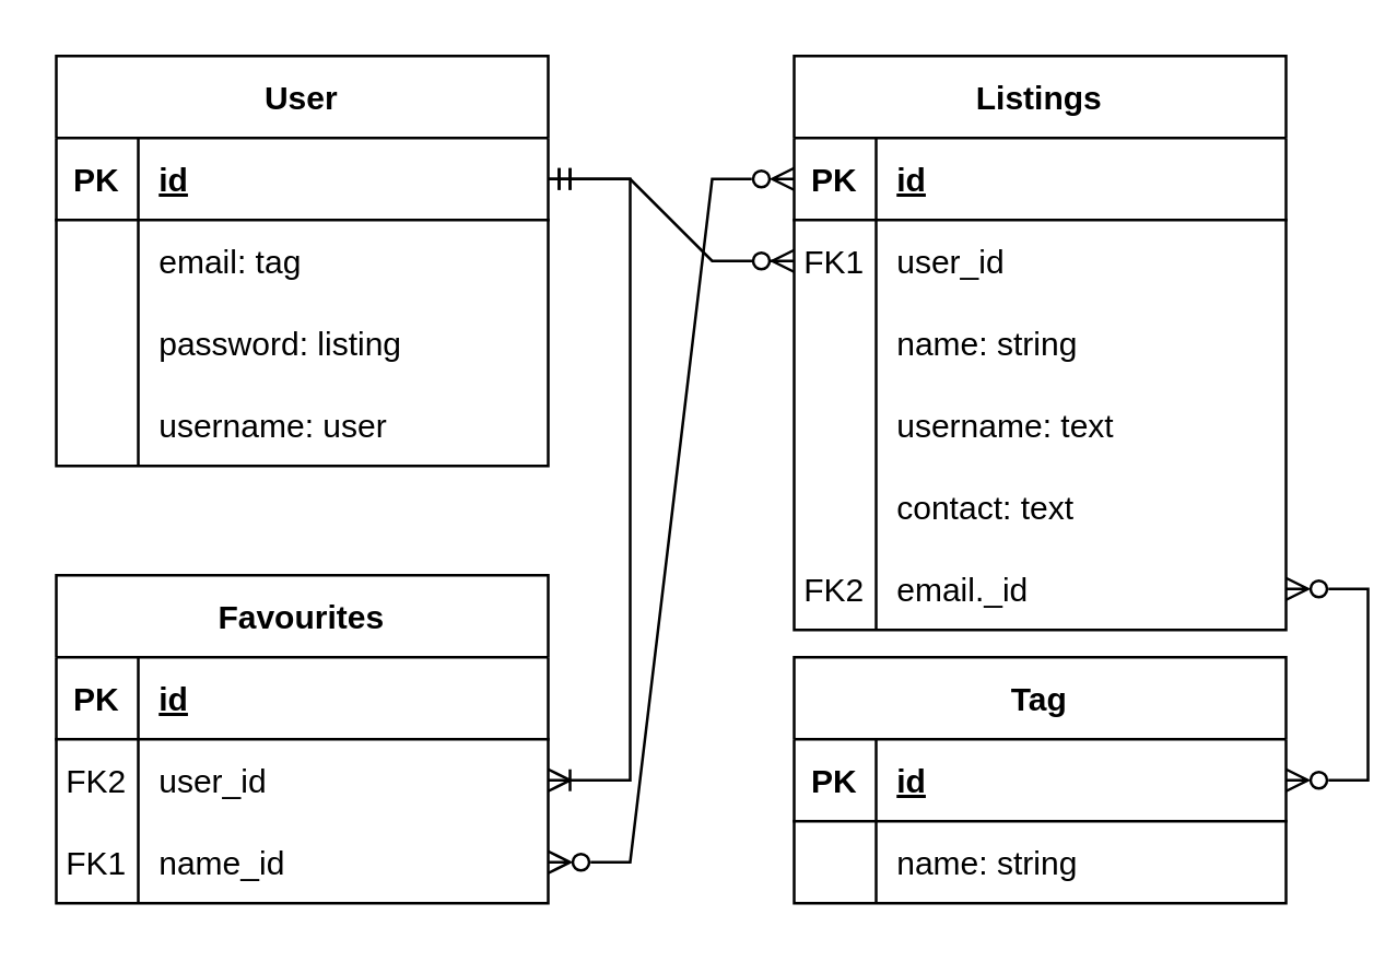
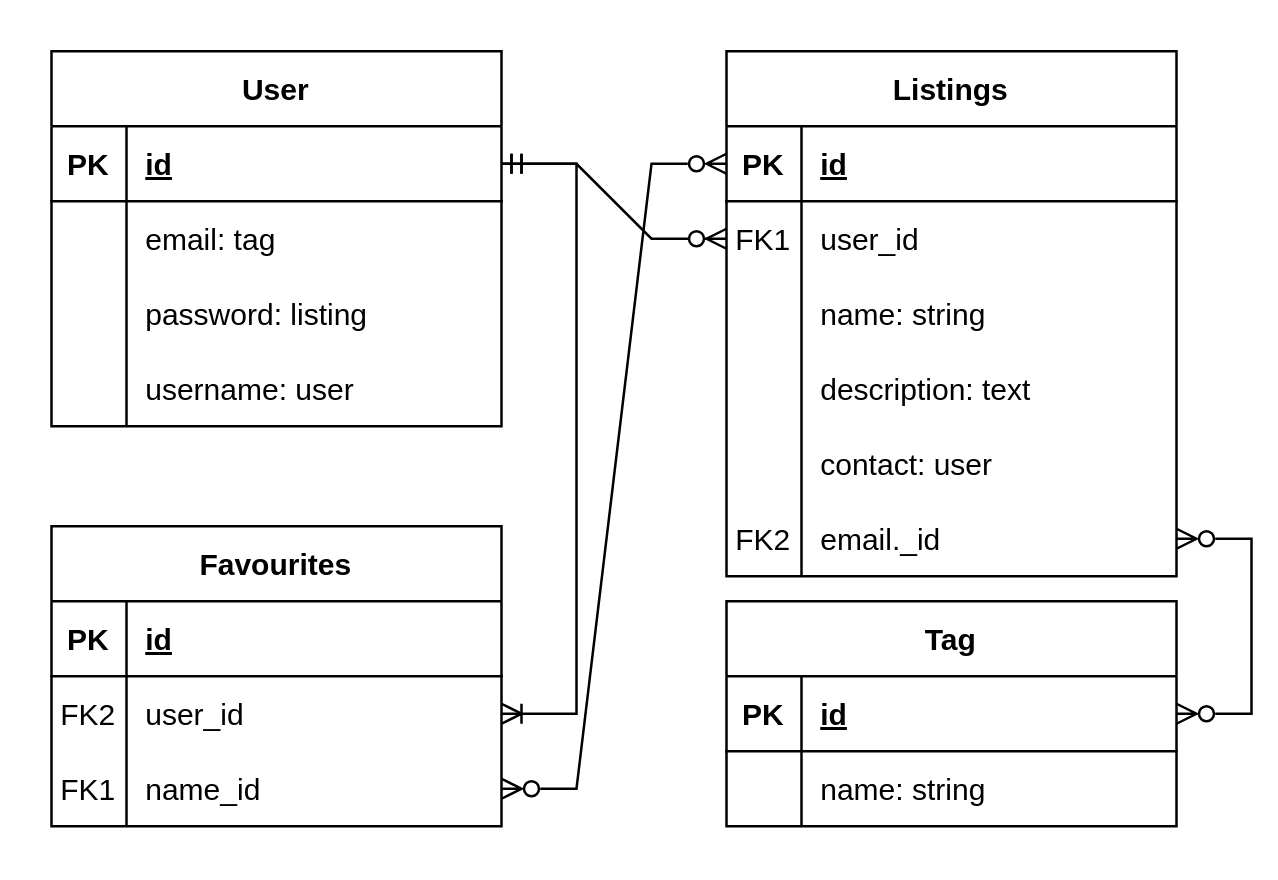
  <mxCell id="0" />
  <mxCell id="1" parent="0" />
  <mxCell id="2" value="User" style="shape=table;startSize=30;container=1;collapsible=1;childLayout=tableLayout;fixedRows=1;rowLines=0;fontStyle=1;align=center;resizeLast=1;" vertex="1" parent="1"><mxGeometry x="20" y="20" width="180" height="150" as="geometry" /></mxCell>
  <mxCell id="3" value="" style="shape=tableRow;horizontal=0;startSize=0;swimlaneHead=0;swimlaneBody=0;fillColor=none;collapsible=0;dropTarget=0;points=[[0,0.5],[1,0.5]];portConstraint=eastwest;top=0;left=0;right=0;bottom=1;" vertex="1" parent="2"><mxGeometry y="30" width="180" height="30" as="geometry" /></mxCell>
  <mxCell id="4" value="PK" style="shape=partialRectangle;connectable=0;fillColor=none;top=0;left=0;bottom=0;right=0;fontStyle=1;overflow=hidden;" vertex="1" parent="3"><mxGeometry width="30" height="30" as="geometry"><mxRectangle width="30" height="30" as="alternateBounds" /></mxGeometry></mxCell>
  <mxCell id="5" value="id" style="shape=partialRectangle;connectable=0;fillColor=none;top=0;left=0;bottom=0;right=0;align=left;spacingLeft=6;fontStyle=5;overflow=hidden;" vertex="1" parent="3"><mxGeometry x="30" width="150" height="30" as="geometry"><mxRectangle width="150" height="30" as="alternateBounds" /></mxGeometry></mxCell>
  <mxCell id="6" value="" style="shape=tableRow;horizontal=0;startSize=0;swimlaneHead=0;swimlaneBody=0;fillColor=none;collapsible=0;dropTarget=0;points=[[0,0.5],[1,0.5]];portConstraint=eastwest;top=0;left=0;right=0;bottom=0;" vertex="1" parent="2"><mxGeometry y="60" width="180" height="30" as="geometry" /></mxCell>
  <mxCell id="7" value="" style="shape=partialRectangle;connectable=0;fillColor=none;top=0;left=0;bottom=0;right=0;editable=1;overflow=hidden;" vertex="1" parent="6"><mxGeometry width="30" height="30" as="geometry"><mxRectangle width="30" height="30" as="alternateBounds" /></mxGeometry></mxCell>
  <mxCell id="8" value="email: tag" style="shape=partialRectangle;connectable=0;fillColor=none;top=0;left=0;bottom=0;right=0;align=left;spacingLeft=6;overflow=hidden;" vertex="1" parent="6"><mxGeometry x="30" width="150" height="30" as="geometry"><mxRectangle width="150" height="30" as="alternateBounds" /></mxGeometry></mxCell>
  <mxCell id="9" value="" style="shape=tableRow;horizontal=0;startSize=0;swimlaneHead=0;swimlaneBody=0;fillColor=none;collapsible=0;dropTarget=0;points=[[0,0.5],[1,0.5]];portConstraint=eastwest;top=0;left=0;right=0;bottom=0;" vertex="1" parent="2"><mxGeometry y="90" width="180" height="30" as="geometry" /></mxCell>
  <mxCell id="10" value="" style="shape=partialRectangle;connectable=0;fillColor=none;top=0;left=0;bottom=0;right=0;editable=1;overflow=hidden;" vertex="1" parent="9"><mxGeometry width="30" height="30" as="geometry"><mxRectangle width="30" height="30" as="alternateBounds" /></mxGeometry></mxCell>
  <mxCell id="11" value="password: listing" style="shape=partialRectangle;connectable=0;fillColor=none;top=0;left=0;bottom=0;right=0;align=left;spacingLeft=6;overflow=hidden;" vertex="1" parent="9"><mxGeometry x="30" width="150" height="30" as="geometry"><mxRectangle width="150" height="30" as="alternateBounds" /></mxGeometry></mxCell>
  <mxCell id="12" value="" style="shape=tableRow;horizontal=0;startSize=0;swimlaneHead=0;swimlaneBody=0;fillColor=none;collapsible=0;dropTarget=0;points=[[0,0.5],[1,0.5]];portConstraint=eastwest;top=0;left=0;right=0;bottom=0;" vertex="1" parent="2"><mxGeometry y="120" width="180" height="30" as="geometry" /></mxCell>
  <mxCell id="13" value="" style="shape=partialRectangle;connectable=0;fillColor=none;top=0;left=0;bottom=0;right=0;editable=1;overflow=hidden;" vertex="1" parent="12"><mxGeometry width="30" height="30" as="geometry"><mxRectangle width="30" height="30" as="alternateBounds" /></mxGeometry></mxCell>
  <mxCell id="14" value="username: user" style="shape=partialRectangle;connectable=0;fillColor=none;top=0;left=0;bottom=0;right=0;align=left;spacingLeft=6;overflow=hidden;" vertex="1" parent="12"><mxGeometry x="30" width="150" height="30" as="geometry"><mxRectangle width="150" height="30" as="alternateBounds" /></mxGeometry></mxCell>
  <mxCell id="15" value="Listings" style="shape=table;startSize=30;container=1;collapsible=1;childLayout=tableLayout;fixedRows=1;rowLines=0;fontStyle=1;align=center;resizeLast=1;" vertex="1" parent="1"><mxGeometry x="290" y="20" width="180" height="210" as="geometry" /></mxCell>
  <mxCell id="16" value="" style="shape=tableRow;horizontal=0;startSize=0;swimlaneHead=0;swimlaneBody=0;fillColor=none;collapsible=0;dropTarget=0;points=[[0,0.5],[1,0.5]];portConstraint=eastwest;top=0;left=0;right=0;bottom=1;" vertex="1" parent="15"><mxGeometry y="30" width="180" height="30" as="geometry" /></mxCell>
  <mxCell id="17" value="PK" style="shape=partialRectangle;connectable=0;fillColor=none;top=0;left=0;bottom=0;right=0;fontStyle=1;overflow=hidden;" vertex="1" parent="16"><mxGeometry width="30" height="30" as="geometry"><mxRectangle width="30" height="30" as="alternateBounds" /></mxGeometry></mxCell>
  <mxCell id="18" value="id" style="shape=partialRectangle;connectable=0;fillColor=none;top=0;left=0;bottom=0;right=0;align=left;spacingLeft=6;fontStyle=5;overflow=hidden;" vertex="1" parent="16"><mxGeometry x="30" width="150" height="30" as="geometry"><mxRectangle width="150" height="30" as="alternateBounds" /></mxGeometry></mxCell>
  <mxCell id="19" value="" style="shape=tableRow;horizontal=0;startSize=0;swimlaneHead=0;swimlaneBody=0;fillColor=none;collapsible=0;dropTarget=0;points=[[0,0.5],[1,0.5]];portConstraint=eastwest;top=0;left=0;right=0;bottom=0;" vertex="1" parent="15"><mxGeometry y="60" width="180" height="30" as="geometry" /></mxCell>
  <mxCell id="20" value="FK1" style="shape=partialRectangle;connectable=0;fillColor=none;top=0;left=0;bottom=0;right=0;editable=1;overflow=hidden;" vertex="1" parent="19"><mxGeometry width="30" height="30" as="geometry"><mxRectangle width="30" height="30" as="alternateBounds" /></mxGeometry></mxCell>
  <mxCell id="21" value="user_id" style="shape=partialRectangle;connectable=0;fillColor=none;top=0;left=0;bottom=0;right=0;align=left;spacingLeft=6;overflow=hidden;" vertex="1" parent="19"><mxGeometry x="30" width="150" height="30" as="geometry"><mxRectangle width="150" height="30" as="alternateBounds" /></mxGeometry></mxCell>
  <mxCell id="22" value="" style="shape=tableRow;horizontal=0;startSize=0;swimlaneHead=0;swimlaneBody=0;fillColor=none;collapsible=0;dropTarget=0;points=[[0,0.5],[1,0.5]];portConstraint=eastwest;top=0;left=0;right=0;bottom=0;" vertex="1" parent="15"><mxGeometry y="90" width="180" height="30" as="geometry" /></mxCell>
  <mxCell id="23" value="" style="shape=partialRectangle;connectable=0;fillColor=none;top=0;left=0;bottom=0;right=0;editable=1;overflow=hidden;" vertex="1" parent="22"><mxGeometry width="30" height="30" as="geometry"><mxRectangle width="30" height="30" as="alternateBounds" /></mxGeometry></mxCell>
  <mxCell id="24" value="name: string" style="shape=partialRectangle;connectable=0;fillColor=none;top=0;left=0;bottom=0;right=0;align=left;spacingLeft=6;overflow=hidden;" vertex="1" parent="22"><mxGeometry x="30" width="150" height="30" as="geometry"><mxRectangle width="150" height="30" as="alternateBounds" /></mxGeometry></mxCell>
  <mxCell id="25" style="shape=tableRow;horizontal=0;startSize=0;swimlaneHead=0;swimlaneBody=0;fillColor=none;collapsible=0;dropTarget=0;points=[[0,0.5],[1,0.5]];portConstraint=eastwest;top=0;left=0;right=0;bottom=0;" vertex="1" parent="15"><mxGeometry y="120" width="180" height="30" as="geometry" /></mxCell>
  <mxCell id="26" style="shape=partialRectangle;connectable=0;fillColor=none;top=0;left=0;bottom=0;right=0;editable=1;overflow=hidden;" vertex="1" parent="25"><mxGeometry width="30" height="30" as="geometry"><mxRectangle width="30" height="30" as="alternateBounds" /></mxGeometry></mxCell>
- <mxCell id="27" value="username: text" style="shape=partialRectangle;connectable=0;fillColor=none;top=0;left=0;bottom=0;right=0;align=left;spacingLeft=6;overflow=hidden;" vertex="1" parent="25"><mxGeometry x="30" width="150" height="30" as="geometry"><mxRectangle width="150" height="30" as="alternateBounds" /></mxGeometry></mxCell>
+ <mxCell id="27" value="description: text" style="shape=partialRectangle;connectable=0;fillColor=none;top=0;left=0;bottom=0;right=0;align=left;spacingLeft=6;overflow=hidden;" vertex="1" parent="25"><mxGeometry x="30" width="150" height="30" as="geometry"><mxRectangle width="150" height="30" as="alternateBounds" /></mxGeometry></mxCell>
  <mxCell id="28" style="shape=tableRow;horizontal=0;startSize=0;swimlaneHead=0;swimlaneBody=0;fillColor=none;collapsible=0;dropTarget=0;points=[[0,0.5],[1,0.5]];portConstraint=eastwest;top=0;left=0;right=0;bottom=0;" vertex="1" parent="15"><mxGeometry y="150" width="180" height="30" as="geometry" /></mxCell>
  <mxCell id="29" style="shape=partialRectangle;connectable=0;fillColor=none;top=0;left=0;bottom=0;right=0;editable=1;overflow=hidden;" vertex="1" parent="28"><mxGeometry width="30" height="30" as="geometry"><mxRectangle width="30" height="30" as="alternateBounds" /></mxGeometry></mxCell>
- <mxCell id="30" value="contact: text" style="shape=partialRectangle;connectable=0;fillColor=none;top=0;left=0;bottom=0;right=0;align=left;spacingLeft=6;overflow=hidden;" vertex="1" parent="28"><mxGeometry x="30" width="150" height="30" as="geometry"><mxRectangle width="150" height="30" as="alternateBounds" /></mxGeometry></mxCell>
+ <mxCell id="30" value="contact: user" style="shape=partialRectangle;connectable=0;fillColor=none;top=0;left=0;bottom=0;right=0;align=left;spacingLeft=6;overflow=hidden;" vertex="1" parent="28"><mxGeometry x="30" width="150" height="30" as="geometry"><mxRectangle width="150" height="30" as="alternateBounds" /></mxGeometry></mxCell>
  <mxCell id="31" value="" style="shape=tableRow;horizontal=0;startSize=0;swimlaneHead=0;swimlaneBody=0;fillColor=none;collapsible=0;dropTarget=0;points=[[0,0.5],[1,0.5]];portConstraint=eastwest;top=0;left=0;right=0;bottom=0;" vertex="1" parent="15"><mxGeometry y="180" width="180" height="30" as="geometry" /></mxCell>
  <mxCell id="32" value="FK2" style="shape=partialRectangle;connectable=0;fillColor=none;top=0;left=0;bottom=0;right=0;editable=1;overflow=hidden;" vertex="1" parent="31"><mxGeometry width="30" height="30" as="geometry"><mxRectangle width="30" height="30" as="alternateBounds" /></mxGeometry></mxCell>
  <mxCell id="33" value="email._id" style="shape=partialRectangle;connectable=0;fillColor=none;top=0;left=0;bottom=0;right=0;align=left;spacingLeft=6;overflow=hidden;" vertex="1" parent="31"><mxGeometry x="30" width="150" height="30" as="geometry"><mxRectangle width="150" height="30" as="alternateBounds" /></mxGeometry></mxCell>
  <mxCell id="34" value="" style="edgeStyle=entityRelationEdgeStyle;fontSize=12;html=1;endArrow=ERzeroToMany;startArrow=ERmandOne;rounded=0;exitX=1;exitY=0.5;exitDx=0;exitDy=0;entryX=0;entryY=0.5;entryDx=0;entryDy=0;" edge="1" parent="1" source="3" target="19"><mxGeometry width="100" height="100" relative="1" as="geometry"><mxPoint x="150" y="330" as="sourcePoint" /><mxPoint x="250" y="230" as="targetPoint" /></mxGeometry></mxCell>
  <mxCell id="35" value="Favourites" style="shape=table;startSize=30;container=1;collapsible=1;childLayout=tableLayout;fixedRows=1;rowLines=0;fontStyle=1;align=center;resizeLast=1;" vertex="1" parent="1"><mxGeometry x="20" y="210" width="180" height="120" as="geometry" /></mxCell>
  <mxCell id="36" value="" style="shape=tableRow;horizontal=0;startSize=0;swimlaneHead=0;swimlaneBody=0;fillColor=none;collapsible=0;dropTarget=0;points=[[0,0.5],[1,0.5]];portConstraint=eastwest;top=0;left=0;right=0;bottom=1;" vertex="1" parent="35"><mxGeometry y="30" width="180" height="30" as="geometry" /></mxCell>
  <mxCell id="37" value="PK" style="shape=partialRectangle;connectable=0;fillColor=none;top=0;left=0;bottom=0;right=0;fontStyle=1;overflow=hidden;" vertex="1" parent="36"><mxGeometry width="30" height="30" as="geometry"><mxRectangle width="30" height="30" as="alternateBounds" /></mxGeometry></mxCell>
  <mxCell id="38" value="id" style="shape=partialRectangle;connectable=0;fillColor=none;top=0;left=0;bottom=0;right=0;align=left;spacingLeft=6;fontStyle=5;overflow=hidden;" vertex="1" parent="36"><mxGeometry x="30" width="150" height="30" as="geometry"><mxRectangle width="150" height="30" as="alternateBounds" /></mxGeometry></mxCell>
  <mxCell id="39" value="" style="shape=tableRow;horizontal=0;startSize=0;swimlaneHead=0;swimlaneBody=0;fillColor=none;collapsible=0;dropTarget=0;points=[[0,0.5],[1,0.5]];portConstraint=eastwest;top=0;left=0;right=0;bottom=0;" vertex="1" parent="35"><mxGeometry y="60" width="180" height="30" as="geometry" /></mxCell>
  <mxCell id="40" value="FK2" style="shape=partialRectangle;connectable=0;fillColor=none;top=0;left=0;bottom=0;right=0;editable=1;overflow=hidden;" vertex="1" parent="39"><mxGeometry width="30" height="30" as="geometry"><mxRectangle width="30" height="30" as="alternateBounds" /></mxGeometry></mxCell>
  <mxCell id="41" value="user_id" style="shape=partialRectangle;connectable=0;fillColor=none;top=0;left=0;bottom=0;right=0;align=left;spacingLeft=6;overflow=hidden;" vertex="1" parent="39"><mxGeometry x="30" width="150" height="30" as="geometry"><mxRectangle width="150" height="30" as="alternateBounds" /></mxGeometry></mxCell>
  <mxCell id="42" value="" style="shape=tableRow;horizontal=0;startSize=0;swimlaneHead=0;swimlaneBody=0;fillColor=none;collapsible=0;dropTarget=0;points=[[0,0.5],[1,0.5]];portConstraint=eastwest;top=0;left=0;right=0;bottom=0;" vertex="1" parent="35"><mxGeometry y="90" width="180" height="30" as="geometry" /></mxCell>
  <mxCell id="43" value="FK1" style="shape=partialRectangle;connectable=0;fillColor=none;top=0;left=0;bottom=0;right=0;editable=1;overflow=hidden;" vertex="1" parent="42"><mxGeometry width="30" height="30" as="geometry"><mxRectangle width="30" height="30" as="alternateBounds" /></mxGeometry></mxCell>
  <mxCell id="44" value="name_id" style="shape=partialRectangle;connectable=0;fillColor=none;top=0;left=0;bottom=0;right=0;align=left;spacingLeft=6;overflow=hidden;" vertex="1" parent="42"><mxGeometry x="30" width="150" height="30" as="geometry"><mxRectangle width="150" height="30" as="alternateBounds" /></mxGeometry></mxCell>
  <mxCell id="45" value="Tag" style="shape=table;startSize=30;container=1;collapsible=1;childLayout=tableLayout;fixedRows=1;rowLines=0;fontStyle=1;align=center;resizeLast=1;perimeterSpacing=0;rounded=0;arcSize=20;" vertex="1" parent="1"><mxGeometry x="290" y="240" width="180" height="90" as="geometry" /></mxCell>
  <mxCell id="46" value="" style="shape=tableRow;horizontal=0;startSize=0;swimlaneHead=0;swimlaneBody=0;fillColor=none;collapsible=0;dropTarget=0;points=[[0,0.5],[1,0.5]];portConstraint=eastwest;top=0;left=0;right=0;bottom=1;" vertex="1" parent="45"><mxGeometry y="30" width="180" height="30" as="geometry" /></mxCell>
  <mxCell id="47" value="PK" style="shape=partialRectangle;connectable=0;fillColor=none;top=0;left=0;bottom=0;right=0;fontStyle=1;overflow=hidden;" vertex="1" parent="46"><mxGeometry width="30" height="30" as="geometry"><mxRectangle width="30" height="30" as="alternateBounds" /></mxGeometry></mxCell>
  <mxCell id="48" value="id" style="shape=partialRectangle;connectable=0;fillColor=none;top=0;left=0;bottom=0;right=0;align=left;spacingLeft=6;fontStyle=5;overflow=hidden;" vertex="1" parent="46"><mxGeometry x="30" width="150" height="30" as="geometry"><mxRectangle width="150" height="30" as="alternateBounds" /></mxGeometry></mxCell>
  <mxCell id="49" value="" style="shape=tableRow;horizontal=0;startSize=0;swimlaneHead=0;swimlaneBody=0;fillColor=none;collapsible=0;dropTarget=0;points=[[0,0.5],[1,0.5]];portConstraint=eastwest;top=0;left=0;right=0;bottom=0;" vertex="1" parent="45"><mxGeometry y="60" width="180" height="30" as="geometry" /></mxCell>
  <mxCell id="50" value="" style="shape=partialRectangle;connectable=0;fillColor=none;top=0;left=0;bottom=0;right=0;editable=1;overflow=hidden;" vertex="1" parent="49"><mxGeometry width="30" height="30" as="geometry"><mxRectangle width="30" height="30" as="alternateBounds" /></mxGeometry></mxCell>
  <mxCell id="51" value="name: string" style="shape=partialRectangle;connectable=0;fillColor=none;top=0;left=0;bottom=0;right=0;align=left;spacingLeft=6;overflow=hidden;" vertex="1" parent="49"><mxGeometry x="30" width="150" height="30" as="geometry"><mxRectangle width="150" height="30" as="alternateBounds" /></mxGeometry></mxCell>
  <mxCell id="52" value="" style="edgeStyle=entityRelationEdgeStyle;fontSize=12;html=1;endArrow=ERmandOne;endFill=0;rounded=0;entryX=1;entryY=0.5;entryDx=0;entryDy=0;exitX=1;exitY=0.5;exitDx=0;exitDy=0;startArrow=ERoneToMany;startFill=0;" edge="1" parent="1" source="39" target="3"><mxGeometry width="100" height="100" relative="1" as="geometry"><mxPoint x="220" y="200" as="sourcePoint" /><mxPoint x="320" y="100" as="targetPoint" /></mxGeometry></mxCell>
  <mxCell id="53" value="" style="edgeStyle=entityRelationEdgeStyle;fontSize=12;html=1;endArrow=ERzeroToMany;startArrow=ERzeroToMany;rounded=0;exitX=1;exitY=0.5;exitDx=0;exitDy=0;entryX=0;entryY=0.5;entryDx=0;entryDy=0;endFill=0;startFill=0;" edge="1" parent="1" source="42" target="16"><mxGeometry width="100" height="100" relative="1" as="geometry"><mxPoint x="220" y="290" as="sourcePoint" /><mxPoint x="320" y="190" as="targetPoint" /></mxGeometry></mxCell>
  <mxCell id="54" value="" style="edgeStyle=entityRelationEdgeStyle;fontSize=12;html=1;endArrow=ERzeroToMany;endFill=0;startArrow=ERzeroToMany;rounded=0;jumpSize=6;strokeColor=default;snapToPoint=0;fixDash=0;sketch=0;shadow=0;endSize=6;strokeWidth=1;sourcePerimeterSpacing=0;jumpStyle=none;targetPerimeterSpacing=0;arcSize=020;backgroundOutline=0;flowAnimation=0;ignoreEdge=0;orthogonalLoop=0;orthogonal=0;enumerate=0;comic=0;startFill=0;sourcePortConstraint=none;targetPortConstraint=none;anchorPointDirection=1;exitX=1;exitY=0.5;exitDx=0;exitDy=0;metaEdit=0;entryX=1;entryY=0.5;entryDx=0;entryDy=0;" edge="1" parent="1" source="31" target="46"><mxGeometry width="100" height="100" relative="1" as="geometry"><mxPoint x="260" y="160" as="sourcePoint" /><mxPoint x="280" y="320" as="targetPoint" /></mxGeometry></mxCell>
